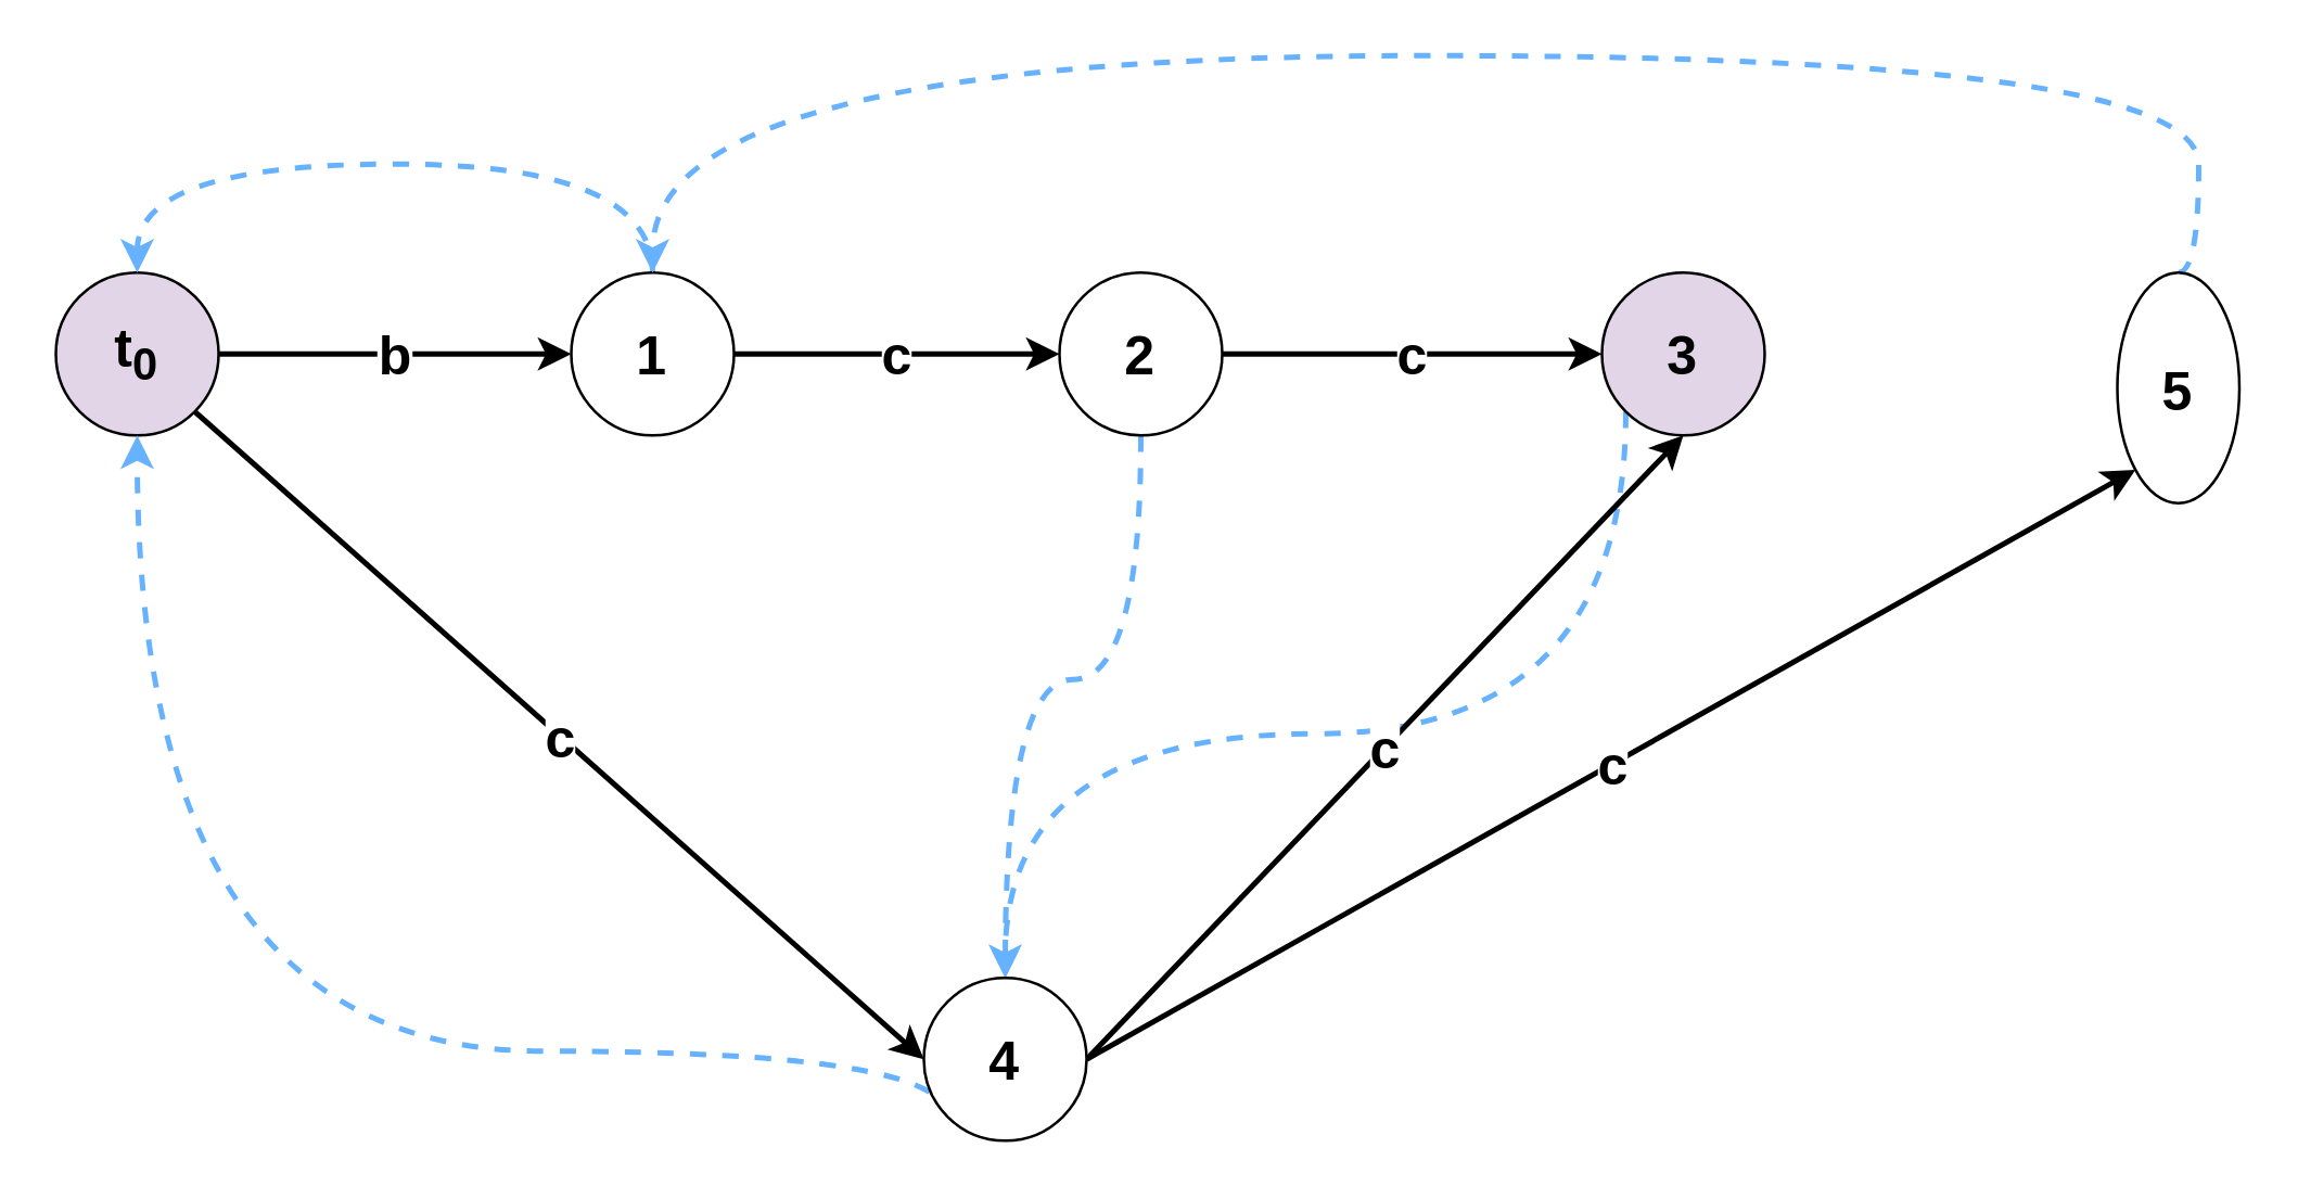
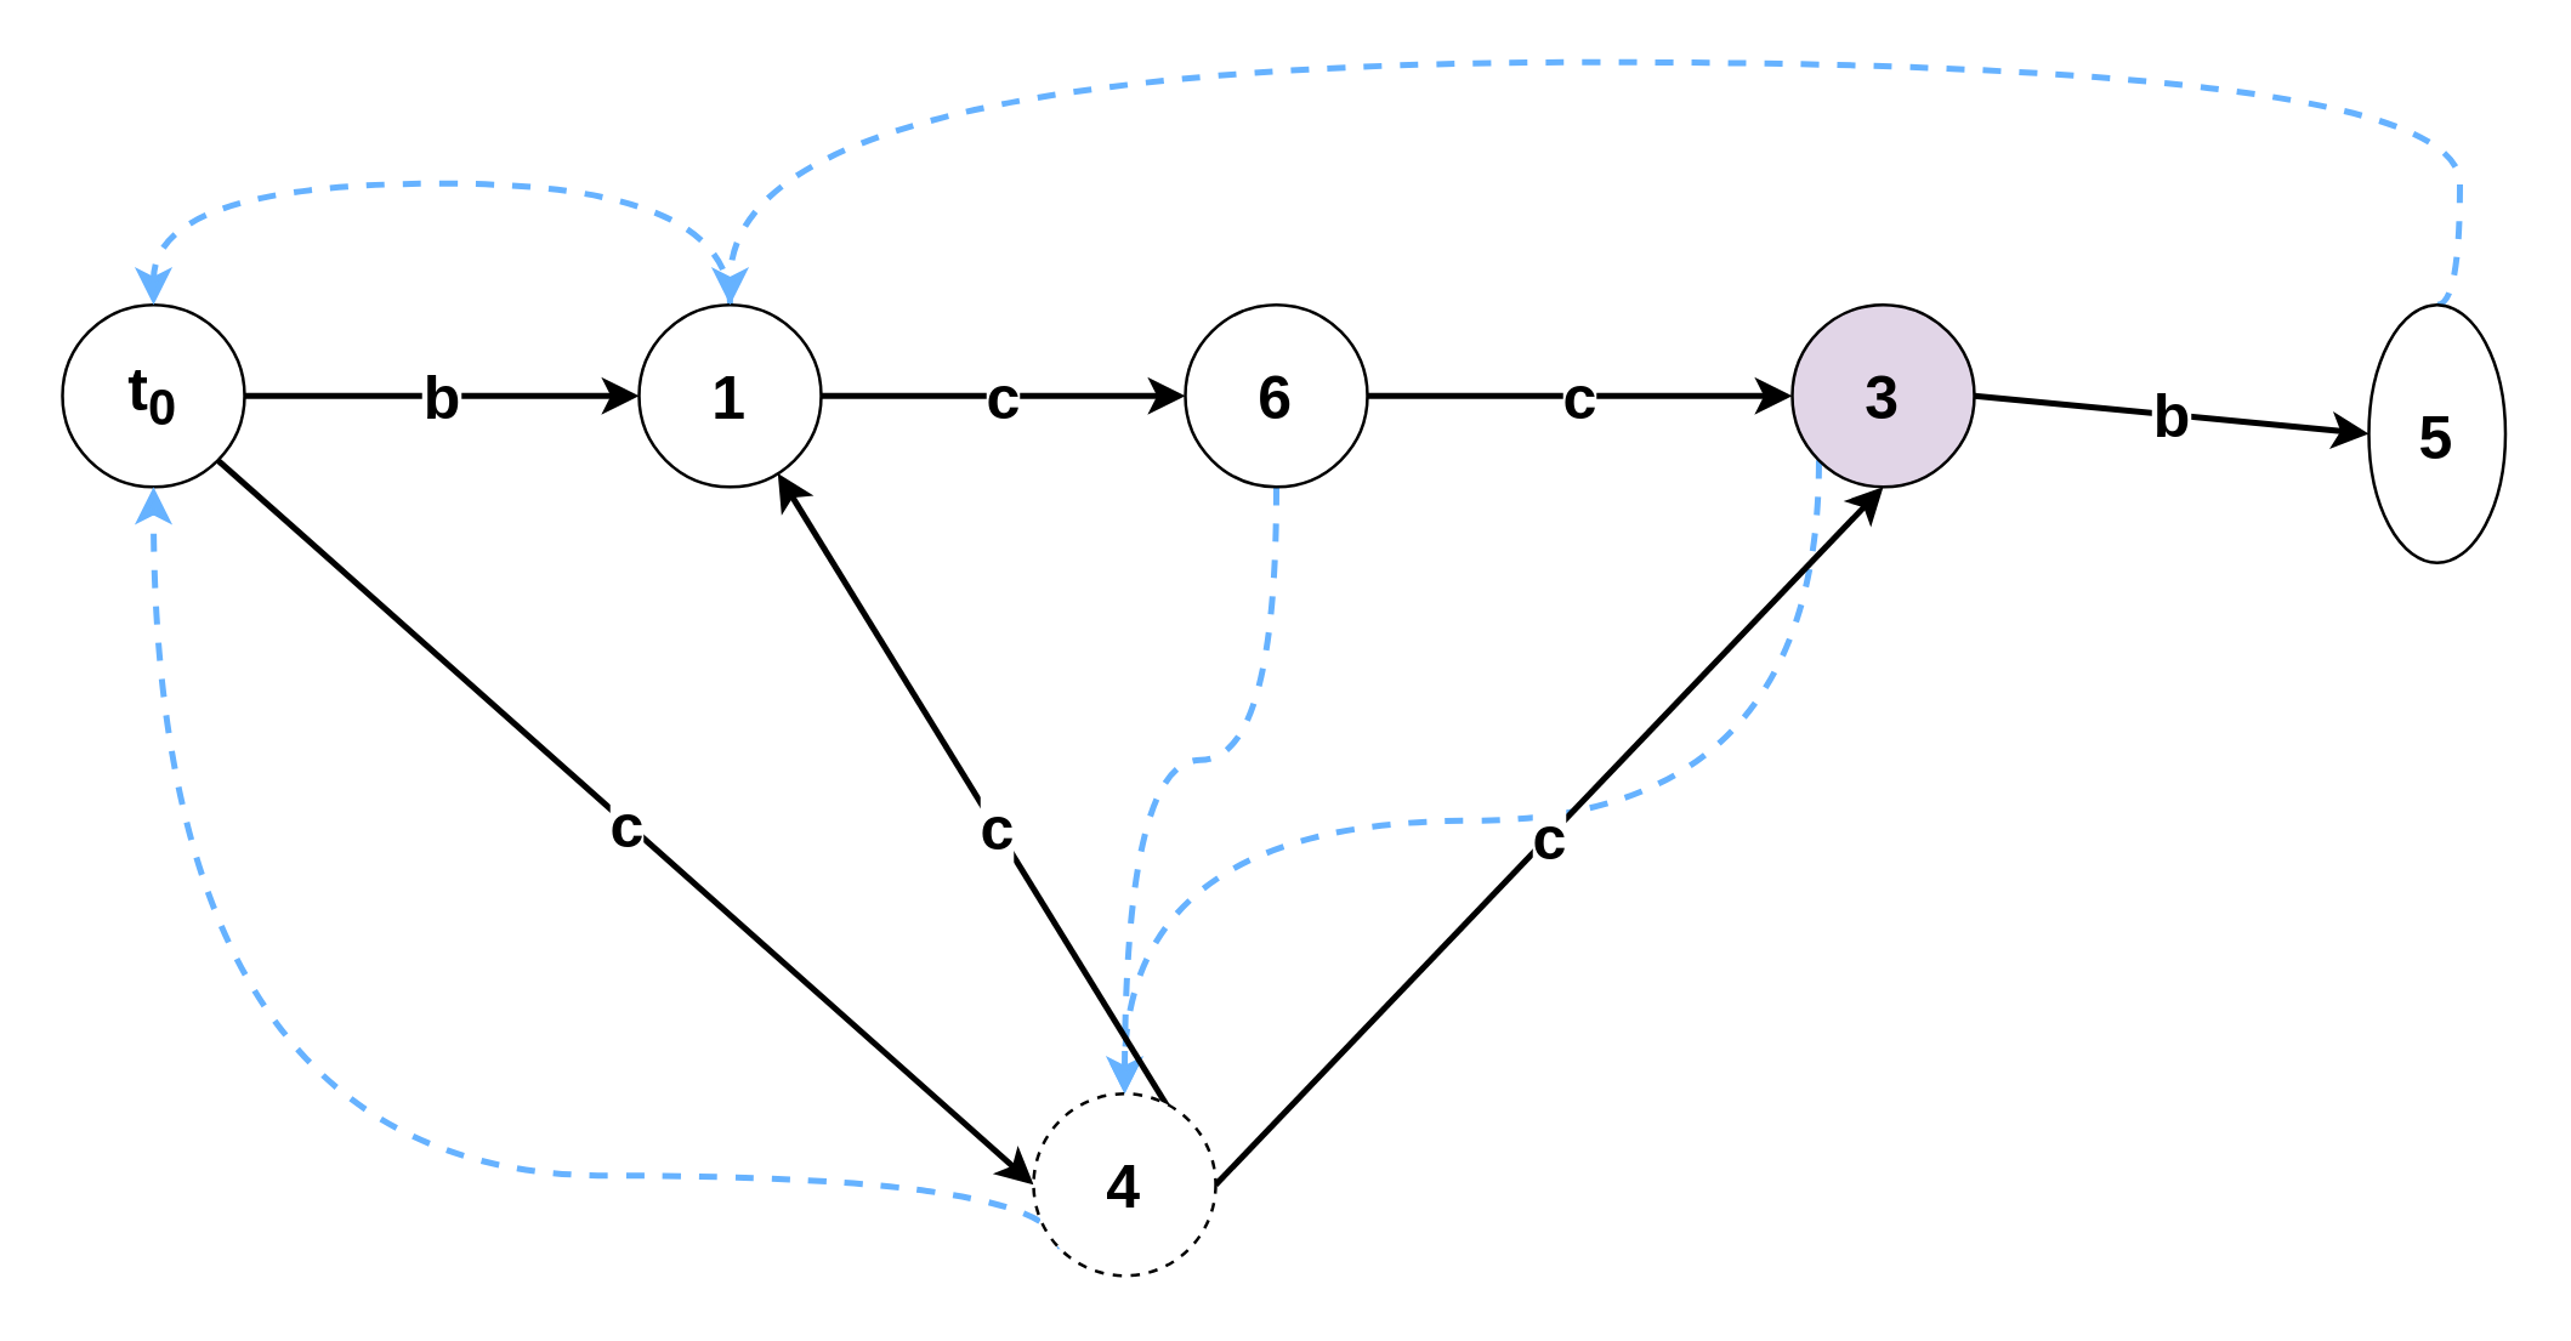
  <mxCell id="0" />
  <mxCell id="1" parent="0" />
  <mxCell id="2" value="b" style="edgeStyle=none;rounded=0;orthogonalLoop=1;jettySize=auto;html=1;exitX=1;exitY=0.5;exitDx=0;exitDy=0;entryX=0;entryY=0.5;entryDx=0;entryDy=0;strokeWidth=2;fontSize=20;fontStyle=1" parent="1" source="4" target="7" edge="1"><mxGeometry relative="1" as="geometry" /></mxCell>
  <mxCell id="3" value="c" style="edgeStyle=none;rounded=0;orthogonalLoop=1;jettySize=auto;html=1;exitX=1;exitY=1;exitDx=0;exitDy=0;entryX=0;entryY=0.5;entryDx=0;entryDy=0;strokeWidth=2;fontSize=20;fontStyle=1" parent="1" source="4" target="19" edge="1"><mxGeometry relative="1" as="geometry" /></mxCell>
- <mxCell id="4" value="t&lt;sub&gt;0&lt;/sub&gt;" style="ellipse;whiteSpace=wrap;html=1;fontSize=20;fontStyle=1;fillColor=#e1d5e7;" parent="1" vertex="1"><mxGeometry x="20" y="100" width="60" height="60" as="geometry" /></mxCell>
+ <mxCell id="4" value="t&lt;sub&gt;0&lt;/sub&gt;" style="ellipse;whiteSpace=wrap;html=1;fontSize=20;fontStyle=1" parent="1" vertex="1"><mxGeometry x="20" y="100" width="60" height="60" as="geometry" /></mxCell>
  <mxCell id="5" value="c" style="edgeStyle=none;rounded=0;orthogonalLoop=1;jettySize=auto;html=1;exitX=1;exitY=0.5;exitDx=0;exitDy=0;entryX=0;entryY=0.5;entryDx=0;entryDy=0;strokeWidth=2;fontSize=20;fontStyle=1" parent="1" source="7" target="10" edge="1"><mxGeometry relative="1" as="geometry" /></mxCell>
  <mxCell id="6" style="edgeStyle=orthogonalEdgeStyle;curved=1;rounded=0;orthogonalLoop=1;jettySize=auto;html=1;exitX=0.5;exitY=0;exitDx=0;exitDy=0;entryX=0.5;entryY=0;entryDx=0;entryDy=0;strokeWidth=2;strokeColor=#66B2FF;dashed=1;fontSize=20;fontStyle=1" parent="1" source="7" target="4" edge="1"><mxGeometry relative="1" as="geometry"><Array as="points"><mxPoint x="240" y="60" /><mxPoint x="50" y="60" /></Array></mxGeometry></mxCell>
  <mxCell id="7" value="1" style="ellipse;whiteSpace=wrap;html=1;fontSize=20;fontStyle=1" parent="1" vertex="1"><mxGeometry x="210" y="100" width="60" height="60" as="geometry" /></mxCell>
  <mxCell id="8" value="c" style="edgeStyle=none;rounded=0;orthogonalLoop=1;jettySize=auto;html=1;exitX=1;exitY=0.5;exitDx=0;exitDy=0;entryX=0;entryY=0.5;entryDx=0;entryDy=0;strokeWidth=2;fontSize=20;fontStyle=1" parent="1" source="10" target="13" edge="1"><mxGeometry relative="1" as="geometry" /></mxCell>
  <mxCell id="9" style="edgeStyle=orthogonalEdgeStyle;curved=1;rounded=0;orthogonalLoop=1;jettySize=auto;html=1;exitX=0.5;exitY=1;exitDx=0;exitDy=0;entryX=0.5;entryY=0;entryDx=0;entryDy=0;strokeWidth=2;strokeColor=#66B2FF;dashed=1;fontSize=20;fontStyle=1;endArrow=open;" parent="1" source="10" target="19" edge="1"><mxGeometry relative="1" as="geometry"><Array as="points"><mxPoint x="420" y="250" /><mxPoint x="370" y="250" /></Array></mxGeometry></mxCell>
- <mxCell id="10" value="2" style="ellipse;whiteSpace=wrap;html=1;fontSize=20;fontStyle=1" parent="1" vertex="1"><mxGeometry x="390" y="100" width="60" height="60" as="geometry" /></mxCell>
+ <mxCell id="10" value="6" style="ellipse;whiteSpace=wrap;html=1;fontSize=20;fontStyle=1" parent="1" vertex="1"><mxGeometry x="390" y="100" width="60" height="60" as="geometry" /></mxCell>
+ <mxCell id="11" value="b" style="edgeStyle=none;rounded=0;orthogonalLoop=1;jettySize=auto;html=1;exitX=1;exitY=0.5;exitDx=0;exitDy=0;entryX=0;entryY=0.5;entryDx=0;entryDy=0;strokeWidth=2;fontSize=20;fontStyle=1" parent="1" source="13" target="15" edge="1"><mxGeometry relative="1" as="geometry" /></mxCell>
  <mxCell id="12" style="edgeStyle=orthogonalEdgeStyle;curved=1;rounded=0;orthogonalLoop=1;jettySize=auto;html=1;exitX=0;exitY=1;exitDx=0;exitDy=0;entryX=0.5;entryY=0;entryDx=0;entryDy=0;fontSize=20;strokeWidth=2;dashed=1;strokeColor=#66B2FF;" parent="1" source="13" target="19" edge="1"><mxGeometry relative="1" as="geometry"><Array as="points"><mxPoint x="599" y="270" /><mxPoint x="370" y="270" /></Array></mxGeometry></mxCell>
  <mxCell id="13" value="3" style="ellipse;whiteSpace=wrap;html=1;fontSize=20;fontStyle=1;fillColor=#e1d5e7;" parent="1" vertex="1"><mxGeometry x="590" y="100" width="60" height="60" as="geometry" /></mxCell>
  <mxCell id="14" style="edgeStyle=orthogonalEdgeStyle;rounded=0;orthogonalLoop=1;jettySize=auto;html=1;exitX=0.5;exitY=0;exitDx=0;exitDy=0;curved=1;entryX=0.5;entryY=0;entryDx=0;entryDy=0;strokeWidth=2;dashed=1;strokeColor=#66B2FF;" edge="1" parent="1" source="15" target="7"><mxGeometry relative="1" as="geometry"><mxPoint x="480" y="-51.095" as="targetPoint" /><Array as="points"><mxPoint x="810" y="20" /><mxPoint x="240" y="20" /></Array></mxGeometry></mxCell>
  <mxCell id="15" value="5" style="ellipse;whiteSpace=wrap;html=1;fontSize=20;fontStyle=1" parent="1" vertex="1"><mxGeometry x="780" y="100" width="45" height="85" as="geometry" /></mxCell>
- <mxCell id="16" value="c" style="edgeStyle=none;rounded=0;orthogonalLoop=1;jettySize=auto;html=1;exitX=1;exitY=0.5;exitDx=0;exitDy=0;entryX=0;entryY=1;entryDx=0;entryDy=0;strokeWidth=2;fontSize=20;fontStyle=1" parent="1" source="19" target="15" edge="1"><mxGeometry relative="1" as="geometry" /></mxCell>
+ <mxCell id="16" value="c" style="edgeStyle=none;rounded=0;orthogonalLoop=1;jettySize=auto;html=1;exitX=1;exitY=0.5;exitDx=0;exitDy=0;strokeWidth=2;fontSize=20;fontStyle=1;" parent="1" source="19" target="7" edge="1"><mxGeometry relative="1" as="geometry" /></mxCell>
  <mxCell id="17" style="edgeStyle=orthogonalEdgeStyle;curved=1;rounded=0;orthogonalLoop=1;jettySize=auto;html=1;exitX=0;exitY=1;exitDx=0;exitDy=0;entryX=0.5;entryY=1;entryDx=0;entryDy=0;strokeWidth=2;strokeColor=#66B2FF;dashed=1;fontSize=20;fontStyle=1" parent="1" source="19" target="4" edge="1"><mxGeometry relative="1" as="geometry"><Array as="points"><mxPoint x="349" y="387" /><mxPoint x="50" y="387" /></Array></mxGeometry></mxCell>
  <mxCell id="18" value="c" style="edgeStyle=none;rounded=0;orthogonalLoop=1;jettySize=auto;html=1;exitX=1;exitY=0.5;exitDx=0;exitDy=0;entryX=0.5;entryY=1;entryDx=0;entryDy=0;fontSize=20;strokeWidth=2;fontStyle=1" parent="1" source="19" target="13" edge="1"><mxGeometry relative="1" as="geometry" /></mxCell>
- <mxCell id="19" value="4" style="ellipse;whiteSpace=wrap;html=1;fontSize=20;fontStyle=1" parent="1" vertex="1"><mxGeometry x="340" y="360" width="60" height="60" as="geometry" /></mxCell>
+ <mxCell id="19" value="4" style="ellipse;whiteSpace=wrap;html=1;fontSize=20;fontStyle=1;dashed=1;" parent="1" vertex="1"><mxGeometry x="340" y="360" width="60" height="60" as="geometry" /></mxCell>
